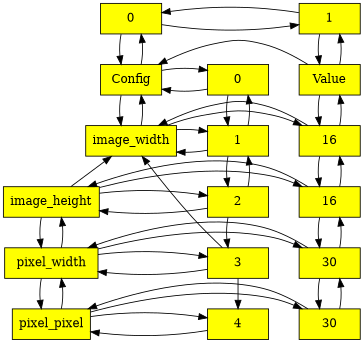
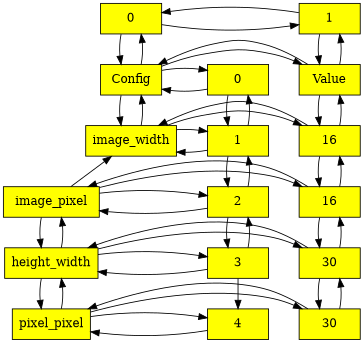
  digraph {
    nodesep=0.5
    ranksep=0.5
    node [fillcolor=yellow group=0 shape=rectangle style=filled]
    edge [constraint=false]
    n1 [label=0 width=1.0]
    n2 [group=1 label=1 width=1.0]
    n3 [group=Mt0 label=0 width=1.0]
    n4 [label=Config width=1.0]
    n5 [group=1 label=Value width=1.0]
    n6 [group=Mt0 label=1 width=1.0]
    n7 [label=image_width width=1.0]
    n8 [group=1 label=16 width=1.0]
    n9 [group=Mt0 label=2 width=1.0]
-   n10 [label=image_height width=1.0]
+   n10 [label=image_pixel width=1.0]
    n11 [group=1 label=16 width=1.0]
    n12 [group=Mt0 label=3 width=1.0]
-   n13 [label=pixel_width width=1.0]
+   n13 [label=height_width width=1.0]
    n14 [group=1 label=30 width=1.0]
    n15 [group=Mt0 label=4 width=1.0]
    n16 [label=pixel_pixel width=1.0]
    n17 [group=1 label=30 width=1.0]
    subgraph sub_1 {
      rank=same
      n1
      n2
    }
    subgraph sub_2 {
      rank=same
      n3
      n4
      n5
    }
    subgraph sub_3 {
      rank=same
      n6
      n7
      n8
    }
    subgraph sub_4 {
      rank=same
      n9
      n10
      n11
    }
    subgraph sub_5 {
      rank=same
      n12
      n13
      n14
    }
    subgraph sub_6 {
      rank=same
      n15
      n16
      n17
    }
    n1 -> n2 [constraint=""]
    n1 -> n4 [constraint=""]
    n2 -> n1 [constraint=""]
    n2 -> n5 [constraint=""]
    n3 -> n4
    n3 -> n6 [constraint=""]
    n4 -> n1 [constraint=""]
    n4 -> n3
+   n4 -> n5
    n4 -> n7 [constraint=""]
    n5 -> n2 [constraint=""]
    n5 -> n4
    n5 -> n8 [constraint=""]
    n6 -> n3 [constraint=""]
    n6 -> n7
    n6 -> n9 [constraint=""]
    n7 -> n4
    n7 -> n6
    n7 -> n8
    n8 -> n5
    n8 -> n7
    n8 -> n11 [constraint=""]
    n9 -> n6 [constraint=""]
    n9 -> n10
    n9 -> n12 [constraint=""]
    n10 -> n7
    n10 -> n9
    n10 -> n11
    n10 -> n13 [constraint=""]
    n11 -> n8
    n11 -> n10
    n11 -> n14 [constraint=""]
-   n12 -> n7 [constraint=""]
+   n12 -> n9 [constraint=""]
    n12 -> n13
    n12 -> n15 [constraint=""]
    n13 -> n10
    n13 -> n12
    n13 -> n14
    n13 -> n16 [constraint=""]
    n14 -> n11
    n14 -> n13
    n14 -> n17 [constraint=""]
    n15 -> n16
    n16 -> n13
    n16 -> n15
    n16 -> n17
    n17 -> n14
    n17 -> n16
  }
